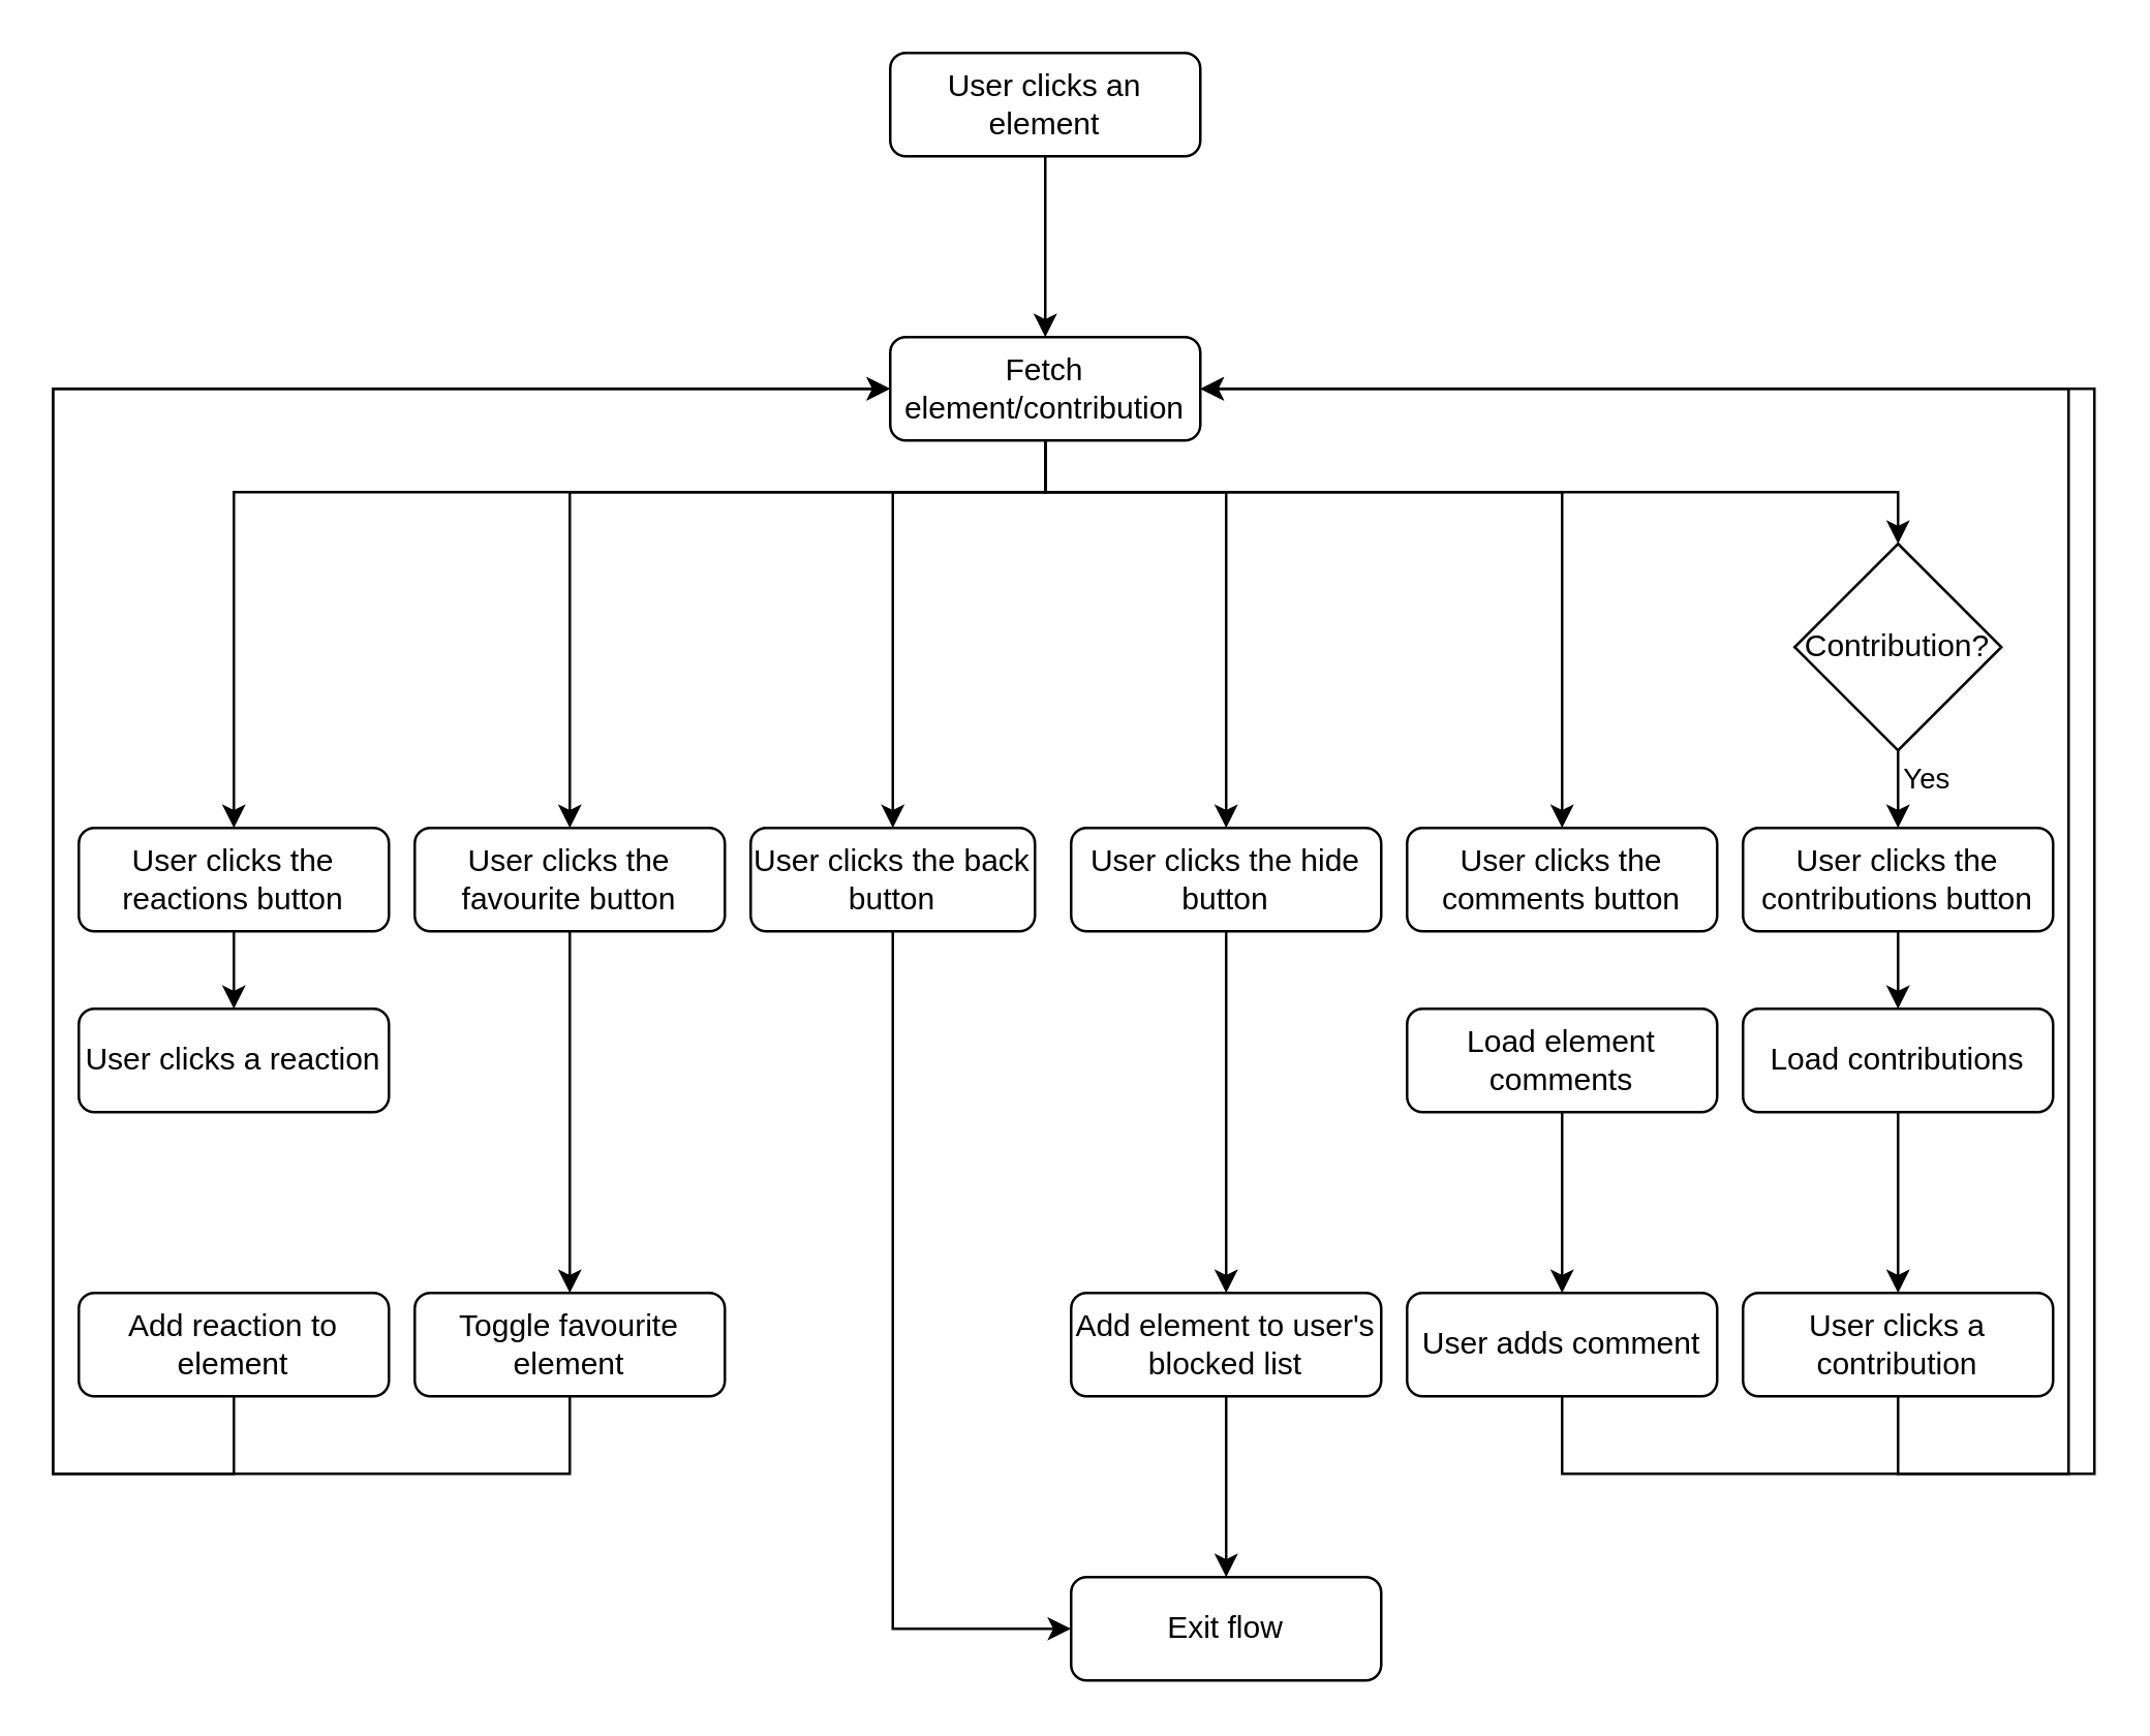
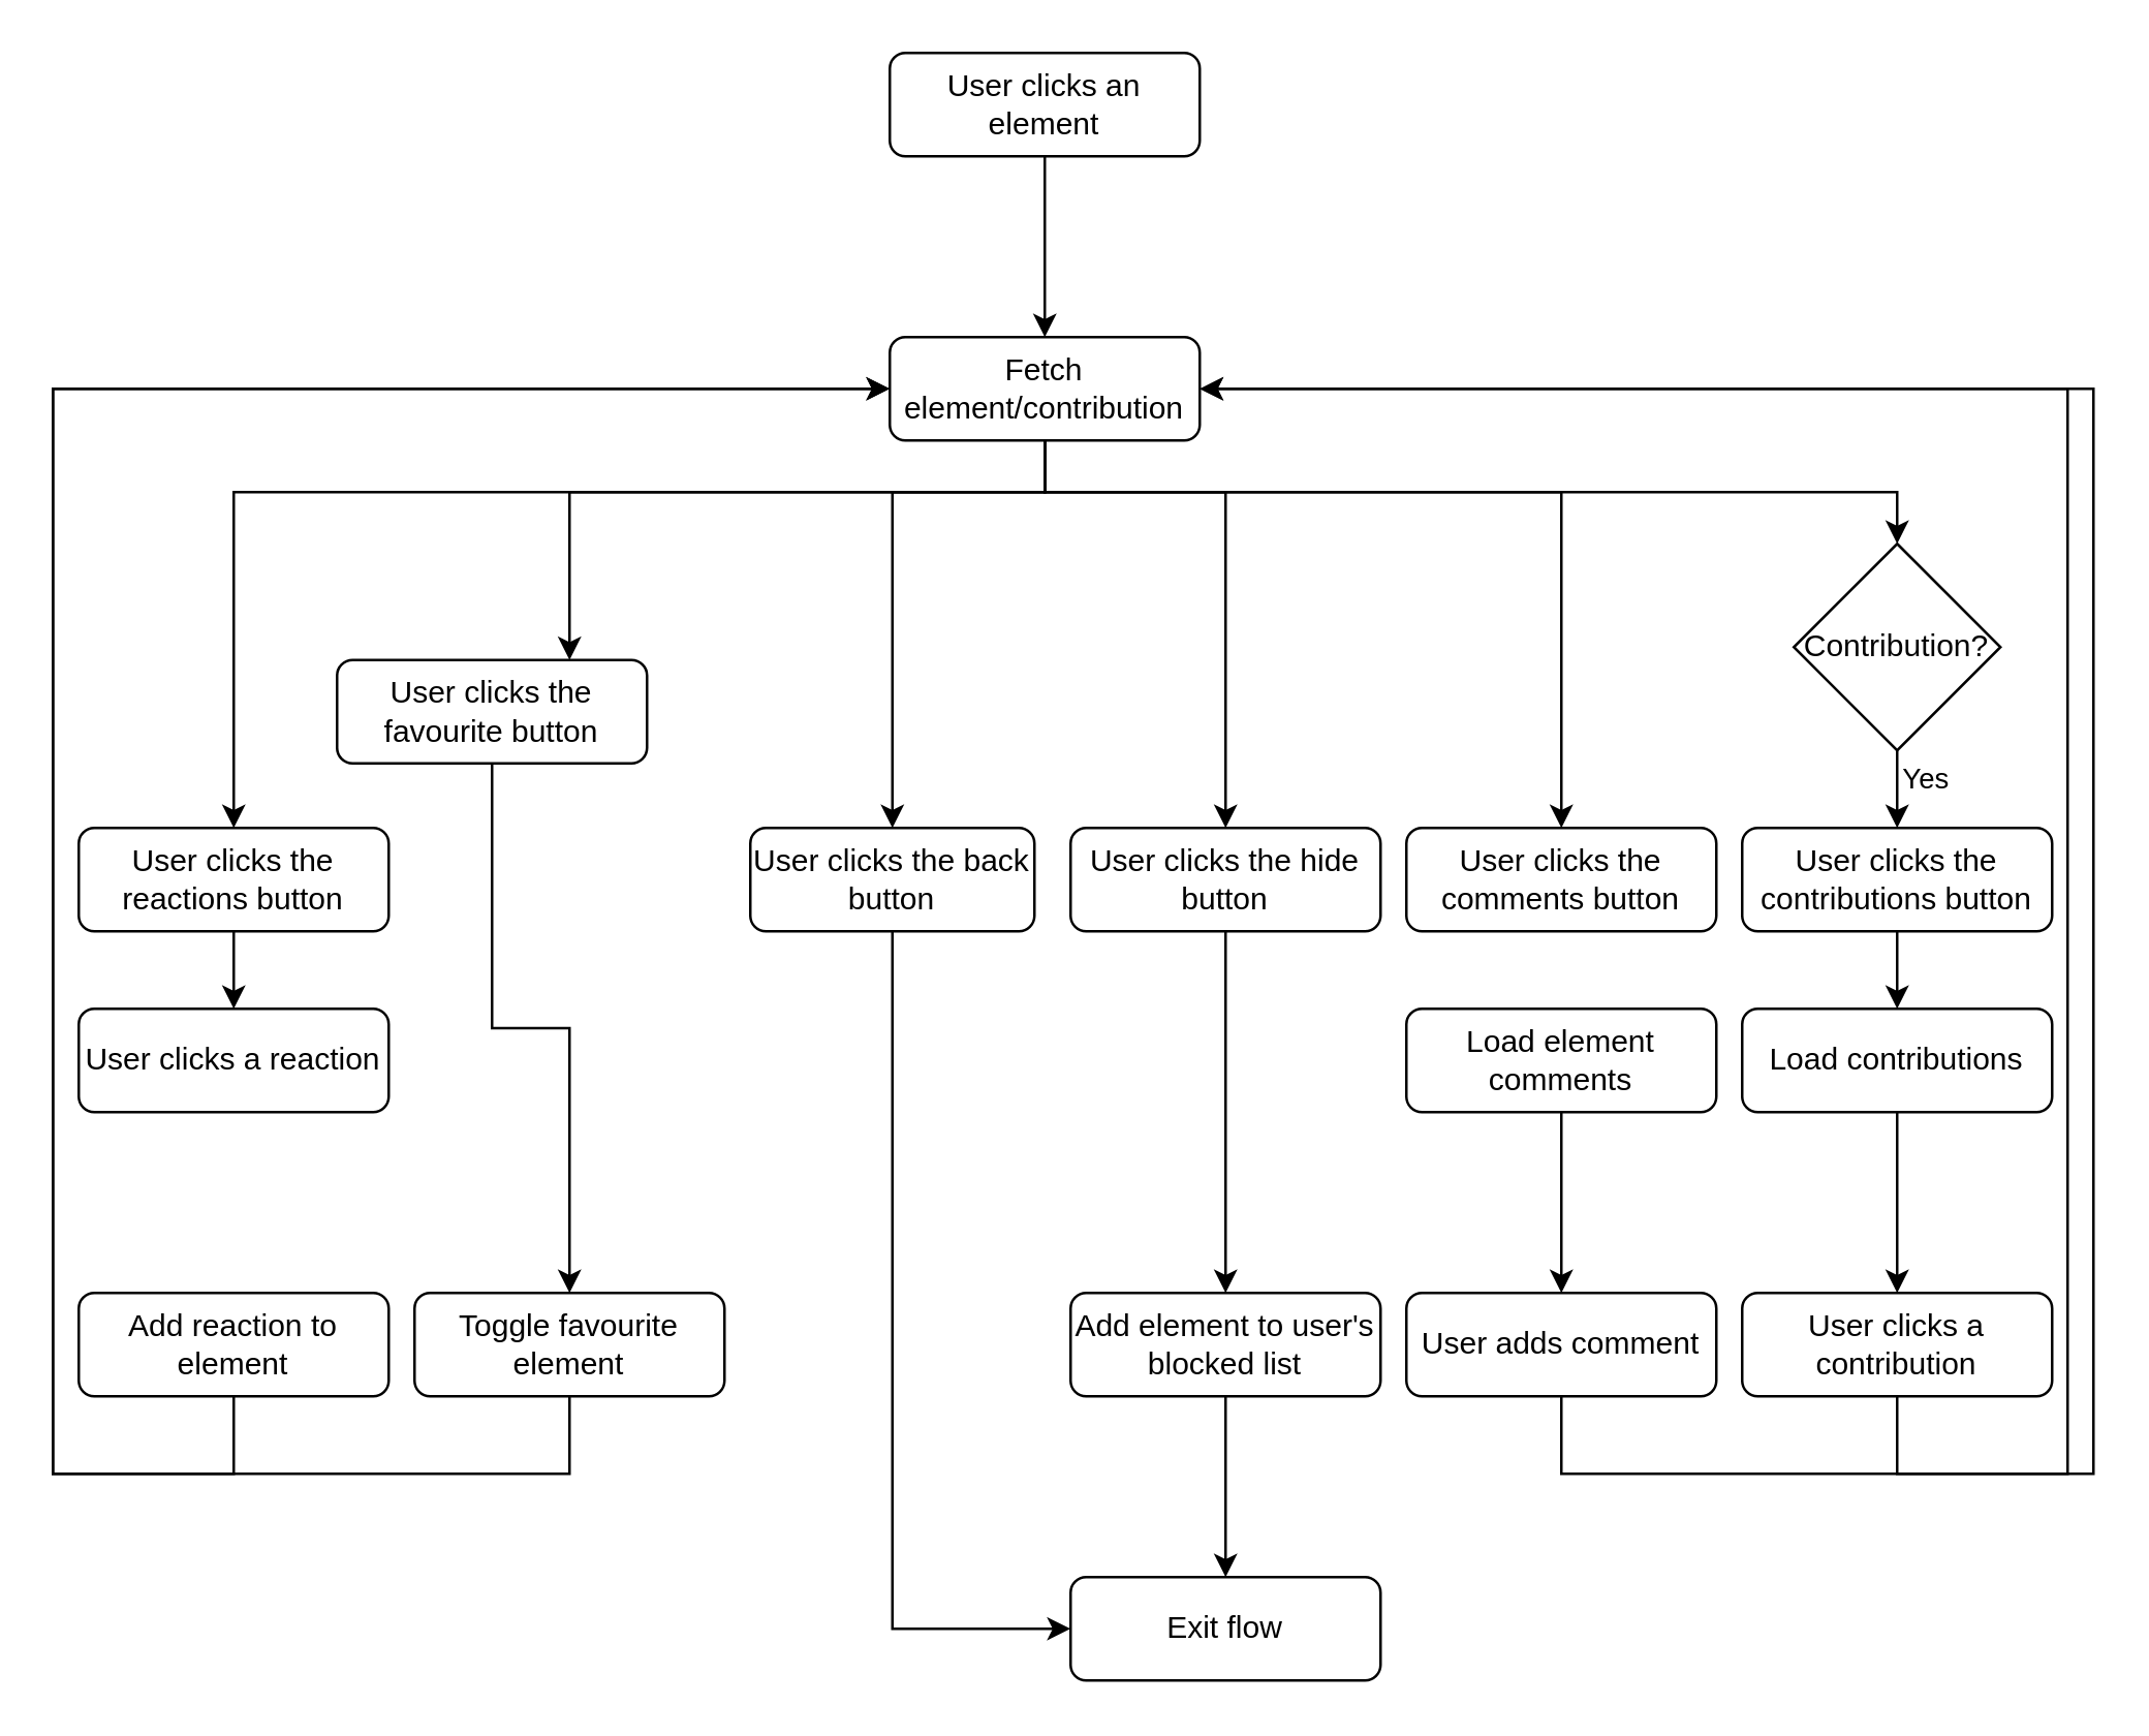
  <mxCell id="0" />
  <mxCell id="1" parent="0" />
  <mxCell id="2" value="" style="edgeStyle=orthogonalEdgeStyle;rounded=0;orthogonalLoop=1;jettySize=auto;html=1;" edge="1" parent="1" source="3" target="10"><mxGeometry relative="1" as="geometry" /></mxCell>
  <mxCell id="3" value="User clicks an element" style="rounded=1;whiteSpace=wrap;html=1;fontSize=12;glass=0;strokeWidth=1;shadow=0;" parent="1" vertex="1"><mxGeometry x="344" y="20" width="120" height="40" as="geometry" /></mxCell>
  <mxCell id="4" value="" style="edgeStyle=orthogonalEdgeStyle;rounded=0;orthogonalLoop=1;jettySize=auto;html=1;" edge="1" parent="1" source="10" target="12"><mxGeometry relative="1" as="geometry"><Array as="points"><mxPoint x="404" y="190" /><mxPoint x="90" y="190" /></Array></mxGeometry></mxCell>
  <mxCell id="5" style="edgeStyle=orthogonalEdgeStyle;rounded=0;orthogonalLoop=1;jettySize=auto;html=1;" edge="1" parent="1" source="10" target="14"><mxGeometry relative="1" as="geometry"><Array as="points"><mxPoint x="404" y="190" /><mxPoint x="220" y="190" /></Array></mxGeometry></mxCell>
  <mxCell id="6" style="edgeStyle=orthogonalEdgeStyle;rounded=0;orthogonalLoop=1;jettySize=auto;html=1;" edge="1" parent="1" source="10" target="16"><mxGeometry relative="1" as="geometry"><Array as="points"><mxPoint x="404" y="190" /><mxPoint x="474" y="190" /></Array></mxGeometry></mxCell>
  <mxCell id="7" style="edgeStyle=orthogonalEdgeStyle;rounded=0;orthogonalLoop=1;jettySize=auto;html=1;" edge="1" parent="1" source="10" target="17"><mxGeometry relative="1" as="geometry"><Array as="points"><mxPoint x="404" y="190" /><mxPoint x="604" y="190" /></Array></mxGeometry></mxCell>
  <mxCell id="8" style="edgeStyle=orthogonalEdgeStyle;rounded=0;orthogonalLoop=1;jettySize=auto;html=1;exitX=0.5;exitY=1;exitDx=0;exitDy=0;entryX=0.5;entryY=0;entryDx=0;entryDy=0;" edge="1" parent="1" source="10" target="38"><mxGeometry relative="1" as="geometry"><Array as="points"><mxPoint x="404" y="190" /><mxPoint x="734" y="190" /></Array></mxGeometry></mxCell>
  <mxCell id="9" style="edgeStyle=orthogonalEdgeStyle;rounded=0;orthogonalLoop=1;jettySize=auto;html=1;exitX=0.5;exitY=1;exitDx=0;exitDy=0;" edge="1" parent="1" source="10" target="40"><mxGeometry relative="1" as="geometry"><Array as="points"><mxPoint x="404" y="190" /><mxPoint x="345" y="190" /></Array></mxGeometry></mxCell>
  <mxCell id="10" value="Fetch element/contribution" style="whiteSpace=wrap;html=1;rounded=1;glass=0;strokeWidth=1;shadow=0;" vertex="1" parent="1"><mxGeometry x="344" y="130" width="120" height="40" as="geometry" /></mxCell>
  <mxCell id="11" value="" style="edgeStyle=orthogonalEdgeStyle;rounded=0;orthogonalLoop=1;jettySize=auto;html=1;" edge="1" parent="1" source="12" target="18"><mxGeometry relative="1" as="geometry" /></mxCell>
  <mxCell id="12" value="User clicks the reactions button" style="whiteSpace=wrap;html=1;rounded=1;glass=0;strokeWidth=1;shadow=0;" vertex="1" parent="1"><mxGeometry x="30" y="320" width="120" height="40" as="geometry" /></mxCell>
  <mxCell id="13" value="" style="edgeStyle=orthogonalEdgeStyle;rounded=0;orthogonalLoop=1;jettySize=auto;html=1;" edge="1" parent="1" source="14" target="22"><mxGeometry relative="1" as="geometry" /></mxCell>
- <mxCell id="14" value="User clicks the favourite button" style="whiteSpace=wrap;html=1;rounded=1;glass=0;strokeWidth=1;shadow=0;" vertex="1" parent="1"><mxGeometry x="160" y="320" width="120" height="40" as="geometry" /></mxCell>
+ <mxCell id="14" value="User clicks the favourite button" style="whiteSpace=wrap;html=1;rounded=1;glass=0;strokeWidth=1;shadow=0;" vertex="1" parent="1"><mxGeometry x="130" y="255" width="120" height="40" as="geometry" /></mxCell>
  <mxCell id="15" value="" style="edgeStyle=orthogonalEdgeStyle;rounded=0;orthogonalLoop=1;jettySize=auto;html=1;" edge="1" parent="1" source="16" target="24"><mxGeometry relative="1" as="geometry" /></mxCell>
  <mxCell id="16" value="User clicks the hide button" style="whiteSpace=wrap;html=1;rounded=1;glass=0;strokeWidth=1;shadow=0;" vertex="1" parent="1"><mxGeometry x="414" y="320" width="120" height="40" as="geometry" /></mxCell>
  <mxCell id="17" value="User clicks the comments button" style="whiteSpace=wrap;html=1;rounded=1;glass=0;strokeWidth=1;shadow=0;" vertex="1" parent="1"><mxGeometry x="544" y="320" width="120" height="40" as="geometry" /></mxCell>
  <mxCell id="18" value="User clicks a reaction" style="whiteSpace=wrap;html=1;rounded=1;glass=0;strokeWidth=1;shadow=0;" vertex="1" parent="1"><mxGeometry x="30" y="390" width="120" height="40" as="geometry" /></mxCell>
  <mxCell id="19" style="edgeStyle=orthogonalEdgeStyle;rounded=0;orthogonalLoop=1;jettySize=auto;html=1;entryX=0;entryY=0.5;entryDx=0;entryDy=0;exitX=0.5;exitY=1;exitDx=0;exitDy=0;" edge="1" parent="1" source="20" target="10"><mxGeometry relative="1" as="geometry"><Array as="points"><mxPoint x="90" y="570" /><mxPoint x="20" y="570" /><mxPoint x="20" y="150" /></Array></mxGeometry></mxCell>
  <mxCell id="20" value="Add reaction to element" style="whiteSpace=wrap;html=1;rounded=1;glass=0;strokeWidth=1;shadow=0;" vertex="1" parent="1"><mxGeometry x="30" y="500" width="120" height="40" as="geometry" /></mxCell>
  <mxCell id="21" style="edgeStyle=orthogonalEdgeStyle;rounded=0;orthogonalLoop=1;jettySize=auto;html=1;entryX=0;entryY=0.5;entryDx=0;entryDy=0;" edge="1" parent="1" source="22" target="10"><mxGeometry relative="1" as="geometry"><Array as="points"><mxPoint x="220" y="570" /><mxPoint x="20" y="570" /><mxPoint x="20" y="150" /></Array></mxGeometry></mxCell>
  <mxCell id="22" value="Toggle favourite element" style="whiteSpace=wrap;html=1;rounded=1;glass=0;strokeWidth=1;shadow=0;" vertex="1" parent="1"><mxGeometry x="160" y="500" width="120" height="40" as="geometry" /></mxCell>
  <mxCell id="23" value="" style="edgeStyle=orthogonalEdgeStyle;rounded=0;orthogonalLoop=1;jettySize=auto;html=1;" edge="1" parent="1" source="24" target="25"><mxGeometry relative="1" as="geometry" /></mxCell>
  <mxCell id="24" value="Add element to user's blocked list" style="whiteSpace=wrap;html=1;rounded=1;glass=0;strokeWidth=1;shadow=0;" vertex="1" parent="1"><mxGeometry x="414" y="500" width="120" height="40" as="geometry" /></mxCell>
  <mxCell id="25" value="Exit flow" style="whiteSpace=wrap;html=1;rounded=1;glass=0;strokeWidth=1;shadow=0;" vertex="1" parent="1"><mxGeometry x="414" y="610" width="120" height="40" as="geometry" /></mxCell>
  <mxCell id="26" style="edgeStyle=orthogonalEdgeStyle;rounded=0;orthogonalLoop=1;jettySize=auto;html=1;exitX=0.5;exitY=1;exitDx=0;exitDy=0;entryX=0.5;entryY=0;entryDx=0;entryDy=0;" edge="1" parent="1" source="27" target="29"><mxGeometry relative="1" as="geometry" /></mxCell>
  <mxCell id="27" value="Load element comments" style="whiteSpace=wrap;html=1;rounded=1;glass=0;strokeWidth=1;shadow=0;" vertex="1" parent="1"><mxGeometry x="544" y="390" width="120" height="40" as="geometry" /></mxCell>
  <mxCell id="28" style="edgeStyle=orthogonalEdgeStyle;rounded=0;orthogonalLoop=1;jettySize=auto;html=1;entryX=1;entryY=0.5;entryDx=0;entryDy=0;" edge="1" parent="1" source="29" target="10"><mxGeometry relative="1" as="geometry"><Array as="points"><mxPoint x="604" y="570" /><mxPoint x="800" y="570" /><mxPoint x="800" y="150" /></Array></mxGeometry></mxCell>
  <mxCell id="29" value="User adds comment" style="whiteSpace=wrap;html=1;rounded=1;glass=0;strokeWidth=1;shadow=0;" vertex="1" parent="1"><mxGeometry x="544" y="500" width="120" height="40" as="geometry" /></mxCell>
  <mxCell id="30" value="" style="edgeStyle=orthogonalEdgeStyle;rounded=0;orthogonalLoop=1;jettySize=auto;html=1;" edge="1" parent="1" source="31" target="33"><mxGeometry relative="1" as="geometry" /></mxCell>
  <mxCell id="31" value="User clicks the contributions button" style="whiteSpace=wrap;html=1;rounded=1;glass=0;strokeWidth=1;shadow=0;" vertex="1" parent="1"><mxGeometry x="674" y="320" width="120" height="40" as="geometry" /></mxCell>
  <mxCell id="32" value="" style="edgeStyle=orthogonalEdgeStyle;rounded=0;orthogonalLoop=1;jettySize=auto;html=1;" edge="1" parent="1" source="33" target="35"><mxGeometry relative="1" as="geometry" /></mxCell>
  <mxCell id="33" value="Load contributions" style="whiteSpace=wrap;html=1;rounded=1;glass=0;strokeWidth=1;shadow=0;" vertex="1" parent="1"><mxGeometry x="674" y="390" width="120" height="40" as="geometry" /></mxCell>
  <mxCell id="34" style="edgeStyle=orthogonalEdgeStyle;rounded=0;orthogonalLoop=1;jettySize=auto;html=1;entryX=1;entryY=0.5;entryDx=0;entryDy=0;" edge="1" parent="1" source="35" target="10"><mxGeometry relative="1" as="geometry"><Array as="points"><mxPoint x="734" y="570" /><mxPoint x="810" y="570" /><mxPoint x="810" y="150" /></Array></mxGeometry></mxCell>
  <mxCell id="35" value="User clicks a contribution" style="whiteSpace=wrap;html=1;rounded=1;glass=0;strokeWidth=1;shadow=0;" vertex="1" parent="1"><mxGeometry x="674" y="500" width="120" height="40" as="geometry" /></mxCell>
  <mxCell id="36" style="edgeStyle=orthogonalEdgeStyle;rounded=0;orthogonalLoop=1;jettySize=auto;html=1;exitX=0.5;exitY=1;exitDx=0;exitDy=0;entryX=0.5;entryY=0;entryDx=0;entryDy=0;" edge="1" parent="1" source="38" target="31"><mxGeometry relative="1" as="geometry" /></mxCell>
  <mxCell id="37" value="Yes" style="edgeLabel;html=1;align=center;verticalAlign=middle;resizable=0;points=[];" vertex="1" connectable="0" parent="36"><mxGeometry x="-0.067" y="1" relative="1" as="geometry"><mxPoint x="9" y="-4" as="offset" /></mxGeometry></mxCell>
  <mxCell id="38" value="Contribution?" style="rhombus;whiteSpace=wrap;html=1;" vertex="1" parent="1"><mxGeometry x="694" y="210" width="80" height="80" as="geometry" /></mxCell>
  <mxCell id="39" style="edgeStyle=orthogonalEdgeStyle;rounded=0;orthogonalLoop=1;jettySize=auto;html=1;entryX=0;entryY=0.5;entryDx=0;entryDy=0;" edge="1" parent="1" source="40" target="25"><mxGeometry relative="1" as="geometry"><Array as="points"><mxPoint x="345" y="630" /></Array></mxGeometry></mxCell>
  <mxCell id="40" value="User clicks the back button" style="whiteSpace=wrap;html=1;rounded=1;glass=0;strokeWidth=1;shadow=0;" vertex="1" parent="1"><mxGeometry x="290" y="320" width="110" height="40" as="geometry" /></mxCell>
